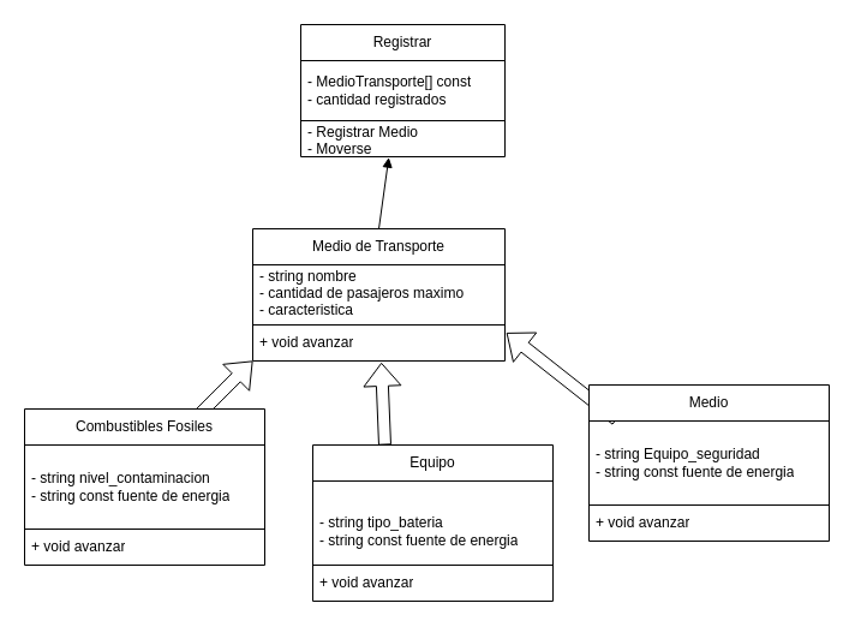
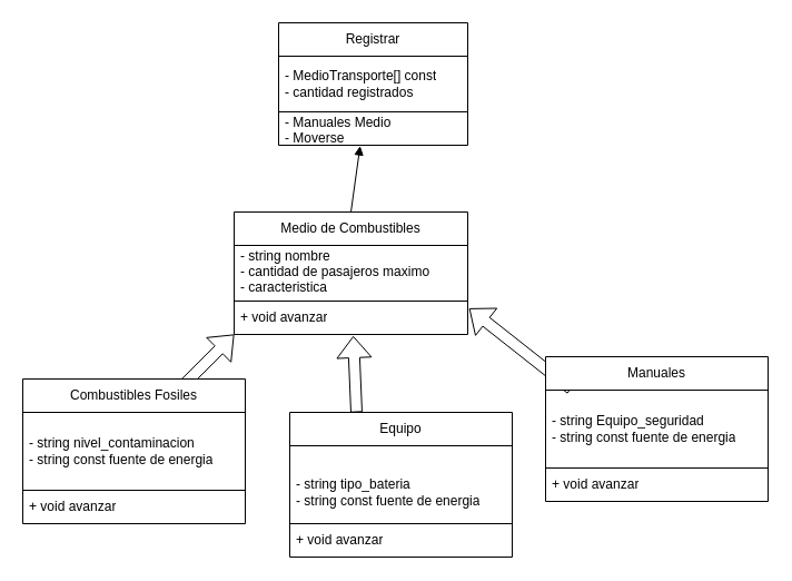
  <mxCell id="0" />
  <mxCell id="1" parent="0" />
- <mxCell id="2" value="Medio de Transporte" style="swimlane;fontStyle=0;childLayout=stackLayout;horizontal=1;startSize=30;horizontalStack=0;resizeParent=1;resizeParentMax=0;resizeLast=0;collapsible=1;marginBottom=0;whiteSpace=wrap;html=1;" vertex="1" parent="1"><mxGeometry x="210" y="190" width="210" height="110" as="geometry" /></mxCell>
+ <mxCell id="2" value="Medio de Combustibles" style="swimlane;fontStyle=0;childLayout=stackLayout;horizontal=1;startSize=30;horizontalStack=0;resizeParent=1;resizeParentMax=0;resizeLast=0;collapsible=1;marginBottom=0;whiteSpace=wrap;html=1;" vertex="1" parent="1"><mxGeometry x="210" y="190" width="210" height="110" as="geometry" /></mxCell>
  <mxCell id="3" value="- string nombre&lt;div&gt;- cantidad de pasajeros maximo&lt;/div&gt;&lt;div&gt;- caracteristica&lt;div&gt;&lt;br&gt;&lt;/div&gt;&lt;/div&gt;" style="text;strokeColor=default;fillColor=none;align=left;verticalAlign=middle;spacingLeft=4;spacingRight=4;overflow=hidden;points=[[0,0.5],[1,0.5]];portConstraint=eastwest;rotatable=0;whiteSpace=wrap;html=1;" vertex="1" parent="2"><mxGeometry y="30" width="210" height="50" as="geometry" /></mxCell>
  <mxCell id="4" value="+ void avanzar" style="text;strokeColor=none;fillColor=none;align=left;verticalAlign=middle;spacingLeft=4;spacingRight=4;overflow=hidden;points=[[0,0.5],[1,0.5]];portConstraint=eastwest;rotatable=0;whiteSpace=wrap;html=1;" vertex="1" parent="2"><mxGeometry y="80" width="210" height="30" as="geometry" /></mxCell>
  <mxCell id="5" value="" style="shape=flexArrow;endArrow=classic;html=1;rounded=0;entryX=0.51;entryY=1.047;entryDx=0;entryDy=0;entryPerimeter=0;" edge="1" parent="1" target="4"><mxGeometry width="50" height="50" relative="1" as="geometry"><mxPoint x="320" y="370" as="sourcePoint" /><mxPoint x="410" y="320" as="targetPoint" /></mxGeometry></mxCell>
  <mxCell id="6" value="Equipo" style="swimlane;fontStyle=0;childLayout=stackLayout;horizontal=1;startSize=30;horizontalStack=0;resizeParent=1;resizeParentMax=0;resizeLast=0;collapsible=1;marginBottom=0;whiteSpace=wrap;html=1;" vertex="1" parent="1"><mxGeometry x="260" y="370" width="200" height="130" as="geometry" /></mxCell>
  <mxCell id="7" value="&lt;br&gt;&lt;div&gt;- string tipo_bateria&lt;/div&gt;&lt;div&gt;- string const fuente de energia&lt;/div&gt;" style="text;strokeColor=default;fillColor=none;align=left;verticalAlign=middle;spacingLeft=4;spacingRight=4;overflow=hidden;points=[[0,0.5],[1,0.5]];portConstraint=eastwest;rotatable=0;whiteSpace=wrap;html=1;" vertex="1" parent="6"><mxGeometry y="30" width="200" height="70" as="geometry" /></mxCell>
  <mxCell id="8" value="+ void avanzar" style="text;strokeColor=none;fillColor=none;align=left;verticalAlign=middle;spacingLeft=4;spacingRight=4;overflow=hidden;points=[[0,0.5],[1,0.5]];portConstraint=eastwest;rotatable=0;whiteSpace=wrap;html=1;" vertex="1" parent="6"><mxGeometry y="100" width="200" height="30" as="geometry" /></mxCell>
  <mxCell id="9" value="" style="shape=flexArrow;endArrow=classic;html=1;rounded=0;entryX=1.006;entryY=0.22;entryDx=0;entryDy=0;entryPerimeter=0;" edge="1" parent="1" target="4"><mxGeometry width="50" height="50" relative="1" as="geometry"><mxPoint x="513" y="349" as="sourcePoint" /><mxPoint x="510" y="280" as="targetPoint" /></mxGeometry></mxCell>
- <mxCell id="10" value="Medio" style="swimlane;fontStyle=0;childLayout=stackLayout;horizontal=1;startSize=30;horizontalStack=0;resizeParent=1;resizeParentMax=0;resizeLast=0;collapsible=1;marginBottom=0;whiteSpace=wrap;html=1;" vertex="1" parent="1"><mxGeometry x="490" y="320" width="200" height="130" as="geometry" /></mxCell>
+ <mxCell id="10" value="Manuales" style="swimlane;fontStyle=0;childLayout=stackLayout;horizontal=1;startSize=30;horizontalStack=0;resizeParent=1;resizeParentMax=0;resizeLast=0;collapsible=1;marginBottom=0;whiteSpace=wrap;html=1;" vertex="1" parent="1"><mxGeometry x="490" y="320" width="200" height="130" as="geometry" /></mxCell>
  <mxCell id="11" value="- string Equipo_seguridad&lt;div&gt;- string const fuente de energia&lt;/div&gt;" style="text;strokeColor=default;fillColor=none;align=left;verticalAlign=middle;spacingLeft=4;spacingRight=4;overflow=hidden;points=[[0,0.5],[1,0.5]];portConstraint=eastwest;rotatable=0;whiteSpace=wrap;html=1;" vertex="1" parent="10"><mxGeometry y="30" width="200" height="70" as="geometry" /></mxCell>
  <mxCell id="12" value="+ void avanzar" style="text;strokeColor=none;fillColor=none;align=left;verticalAlign=middle;spacingLeft=4;spacingRight=4;overflow=hidden;points=[[0,0.5],[1,0.5]];portConstraint=eastwest;rotatable=0;whiteSpace=wrap;html=1;" vertex="1" parent="10"><mxGeometry y="100" width="200" height="30" as="geometry" /></mxCell>
  <mxCell id="13" value="" style="shape=flexArrow;endArrow=classic;html=1;rounded=0;" edge="1" parent="1"><mxGeometry width="50" height="50" relative="1" as="geometry"><mxPoint x="160" y="350" as="sourcePoint" /><mxPoint x="210" y="300" as="targetPoint" /></mxGeometry></mxCell>
  <mxCell id="14" value="Combustibles Fosiles" style="swimlane;fontStyle=0;childLayout=stackLayout;horizontal=1;startSize=30;horizontalStack=0;resizeParent=1;resizeParentMax=0;resizeLast=0;collapsible=1;marginBottom=0;whiteSpace=wrap;html=1;" vertex="1" parent="1"><mxGeometry x="20" y="340" width="200" height="130" as="geometry" /></mxCell>
  <mxCell id="15" value="- string nivel_contaminacion&lt;div&gt;- string const fuente de energia&lt;/div&gt;" style="text;strokeColor=default;fillColor=none;align=left;verticalAlign=middle;spacingLeft=4;spacingRight=4;overflow=hidden;points=[[0,0.5],[1,0.5]];portConstraint=eastwest;rotatable=0;whiteSpace=wrap;html=1;" vertex="1" parent="14"><mxGeometry y="30" width="200" height="70" as="geometry" /></mxCell>
  <mxCell id="16" value="+ void avanzar" style="text;strokeColor=none;fillColor=none;align=left;verticalAlign=middle;spacingLeft=4;spacingRight=4;overflow=hidden;points=[[0,0.5],[1,0.5]];portConstraint=eastwest;rotatable=0;whiteSpace=wrap;html=1;" vertex="1" parent="14"><mxGeometry y="100" width="200" height="30" as="geometry" /></mxCell>
  <mxCell id="17" value="Registrar" style="swimlane;fontStyle=0;childLayout=stackLayout;horizontal=1;startSize=30;horizontalStack=0;resizeParent=1;resizeParentMax=0;resizeLast=0;collapsible=1;marginBottom=0;whiteSpace=wrap;html=1;" vertex="1" parent="1"><mxGeometry x="250" y="20" width="170" height="110" as="geometry" /></mxCell>
  <mxCell id="18" value="- MedioTransporte[] const&lt;div&gt;- cantidad registrados&lt;/div&gt;" style="text;strokeColor=default;fillColor=none;align=left;verticalAlign=middle;spacingLeft=4;spacingRight=4;overflow=hidden;points=[[0,0.5],[1,0.5]];portConstraint=eastwest;rotatable=0;whiteSpace=wrap;html=1;" vertex="1" parent="17"><mxGeometry y="30" width="170" height="50" as="geometry" /></mxCell>
- <mxCell id="19" value="- Registrar Medio&lt;div&gt;- Moverse&lt;/div&gt;" style="text;strokeColor=none;fillColor=none;align=left;verticalAlign=middle;spacingLeft=4;spacingRight=4;overflow=hidden;points=[[0,0.5],[1,0.5]];portConstraint=eastwest;rotatable=0;whiteSpace=wrap;html=1;" vertex="1" parent="17"><mxGeometry y="80" width="170" height="30" as="geometry" /></mxCell>
+ <mxCell id="19" value="- Manuales Medio&lt;div&gt;- Moverse&lt;/div&gt;" style="text;strokeColor=none;fillColor=none;align=left;verticalAlign=middle;spacingLeft=4;spacingRight=4;overflow=hidden;points=[[0,0.5],[1,0.5]];portConstraint=eastwest;rotatable=0;whiteSpace=wrap;html=1;" vertex="1" parent="17"><mxGeometry y="80" width="170" height="30" as="geometry" /></mxCell>
  <mxCell id="20" value="" style="endArrow=block;html=1;rounded=0;entryX=0.431;entryY=1.02;entryDx=0;entryDy=0;entryPerimeter=0;exitX=0.5;exitY=0;exitDx=0;exitDy=0;" edge="1" parent="1" source="2" target="19"><mxGeometry width="50" height="50" relative="1" as="geometry"><mxPoint x="360" y="160" as="sourcePoint" /><mxPoint x="410" y="110" as="targetPoint" /></mxGeometry></mxCell>
